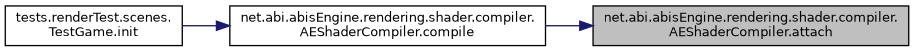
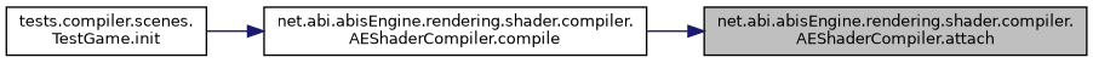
  digraph {
    rankdir=RL
    node [color=black fillcolor=white fontname=Helvetica fontsize=10 shape=record style=filled]
    edge [color=midnightblue dir=back fontname=Helvetica fontsize=10 labelfontname=Helvetica labelfontsize=10 style=solid]
    n1 [fillcolor=grey75 fontcolor=black height=0.2 label="net.abi.abisEngine.rendering.shader.compiler.\lAEShaderCompiler.attach" width=0.4]
    n2 [height=0.2 label="net.abi.abisEngine.rendering.shader.compiler.\lAEShaderCompiler.compile" width=0.4]
-   n3 [height=0.2 label="tests.renderTest.scenes.\lTestGame.init" width=0.4]
+   n3 [height=0.2 label="tests.compiler.scenes.\lTestGame.init" width=0.4]
    n1 -> n2
    n2 -> n3
  }
